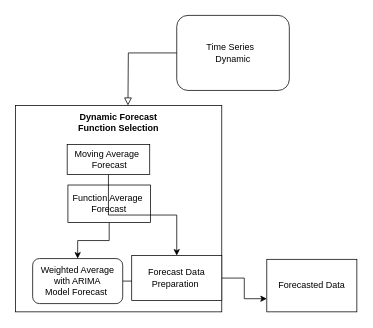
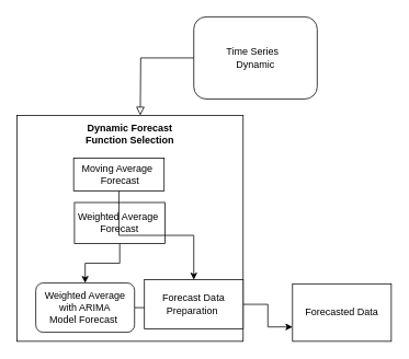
  <mxCell id="0" />
  <mxCell id="1" parent="0" />
  <mxCell id="2" value="Time Series&amp;nbsp;&amp;nbsp;&lt;div&gt;&amp;nbsp;Dynamic&amp;nbsp;&lt;/div&gt;" style="rounded=1;whiteSpace=wrap;html=1;fontSize=12;glass=0;strokeWidth=1;shadow=0;" vertex="1" parent="1"><mxGeometry x="235" y="20" width="150" height="100" as="geometry" /></mxCell>
  <mxCell id="3" value="&lt;div&gt;&lt;b&gt;Dynamic Forecast&lt;/b&gt;&lt;div&gt;&lt;b&gt;Function Selection&lt;/b&gt;&lt;/div&gt;&lt;/div&gt;&lt;div&gt;&lt;b&gt;&lt;br&gt;&lt;/b&gt;&lt;/div&gt;&lt;div&gt;&lt;b&gt;&lt;br&gt;&lt;/b&gt;&lt;/div&gt;&lt;div&gt;&lt;b&gt;&lt;br&gt;&lt;/b&gt;&lt;/div&gt;&lt;div&gt;&lt;b&gt;&lt;br&gt;&lt;/b&gt;&lt;/div&gt;&lt;div&gt;&lt;b&gt;&lt;br&gt;&lt;/b&gt;&lt;/div&gt;&lt;div&gt;&lt;b&gt;&lt;br&gt;&lt;/b&gt;&lt;/div&gt;&lt;div&gt;&lt;b&gt;&lt;br&gt;&lt;/b&gt;&lt;/div&gt;&lt;div&gt;&lt;b&gt;&lt;br&gt;&lt;/b&gt;&lt;/div&gt;&lt;div&gt;&lt;b&gt;&lt;br&gt;&lt;/b&gt;&lt;/div&gt;&lt;div&gt;&lt;b&gt;&lt;br&gt;&lt;/b&gt;&lt;/div&gt;&lt;div&gt;&lt;b&gt;&lt;br&gt;&lt;/b&gt;&lt;/div&gt;&lt;div&gt;&lt;b&gt;&lt;br&gt;&lt;/b&gt;&lt;/div&gt;&lt;div&gt;&lt;b&gt;&lt;br&gt;&lt;/b&gt;&lt;/div&gt;&lt;div&gt;&lt;b&gt;&lt;br&gt;&lt;/b&gt;&lt;/div&gt;&lt;div&gt;&lt;b&gt;&lt;br&gt;&lt;/b&gt;&lt;/div&gt;&lt;div&gt;&lt;b&gt;&lt;br&gt;&lt;/b&gt;&lt;/div&gt;" style="whiteSpace=wrap;html=1;aspect=fixed;" vertex="1" parent="1"><mxGeometry x="20" y="140" width="275" height="275" as="geometry" /></mxCell>
  <mxCell id="4" style="edgeStyle=orthogonalEdgeStyle;rounded=0;orthogonalLoop=1;jettySize=auto;html=1;exitX=0.5;exitY=1;exitDx=0;exitDy=0;" edge="1" parent="1" source="5" target="7"><mxGeometry relative="1" as="geometry" /></mxCell>
- <mxCell id="5" value="&lt;div&gt;Function Average&amp;nbsp;&lt;/div&gt;&lt;div&gt;Forecast&lt;/div&gt;" style="rounded=0;whiteSpace=wrap;html=1;" vertex="1" parent="1"><mxGeometry x="90" y="246" width="110" height="50" as="geometry" /></mxCell>
+ <mxCell id="5" value="&lt;div&gt;Weighted Average&amp;nbsp;&lt;/div&gt;&lt;div&gt;Forecast&lt;/div&gt;" style="rounded=0;whiteSpace=wrap;html=1;" vertex="1" parent="1"><mxGeometry x="90" y="246" width="110" height="50" as="geometry" /></mxCell>
  <mxCell id="6" style="edgeStyle=orthogonalEdgeStyle;rounded=0;orthogonalLoop=1;jettySize=auto;html=1;" edge="1" parent="1" source="7" target="13"><mxGeometry relative="1" as="geometry" /></mxCell>
  <mxCell id="7" value="Weighted Average with ARIMA Model&amp;nbsp;Forecast&amp;nbsp;" style="rounded=1;whiteSpace=wrap;html=1;" vertex="1" parent="1"><mxGeometry x="43" y="344" width="120" height="60" as="geometry" /></mxCell>
  <mxCell id="8" style="edgeStyle=orthogonalEdgeStyle;rounded=0;orthogonalLoop=1;jettySize=auto;html=1;entryX=0.5;entryY=0;entryDx=0;entryDy=0;" edge="1" parent="1" source="9" target="13"><mxGeometry relative="1" as="geometry" /></mxCell>
  <mxCell id="9" value="&lt;div&gt;&lt;span style=&quot;background-color: initial;&quot;&gt;Moving Average&amp;nbsp;&lt;/span&gt;&lt;/div&gt;&lt;div&gt;&lt;span style=&quot;background-color: initial;&quot;&gt;&amp;nbsp;Forecast&lt;/span&gt;&lt;/div&gt;" style="rounded=0;whiteSpace=wrap;html=1;" vertex="1" parent="1"><mxGeometry x="89" y="192" width="110" height="40" as="geometry" /></mxCell>
  <mxCell id="10" value="" style="rounded=0;html=1;jettySize=auto;orthogonalLoop=1;fontSize=11;endArrow=block;endFill=0;endSize=8;strokeWidth=1;shadow=0;labelBackgroundColor=none;edgeStyle=orthogonalEdgeStyle;" edge="1" parent="1" source="2"><mxGeometry relative="1" as="geometry"><mxPoint x="235" y="70" as="sourcePoint" /><mxPoint x="170" y="140" as="targetPoint" /></mxGeometry></mxCell>
  <mxCell id="11" value="&lt;br&gt;Forecasted Data&lt;div&gt;&lt;br&gt;&lt;/div&gt;" style="rounded=0;whiteSpace=wrap;html=1;container=1;" vertex="1" parent="1"><mxGeometry x="355" y="345" width="120" height="70" as="geometry"><mxRectangle x="320" y="245" width="180" height="30" as="alternateBounds" /></mxGeometry></mxCell>
  <mxCell id="12" style="edgeStyle=orthogonalEdgeStyle;rounded=0;orthogonalLoop=1;jettySize=auto;html=1;entryX=0;entryY=0.75;entryDx=0;entryDy=0;" edge="1" parent="1" source="13" target="11"><mxGeometry relative="1" as="geometry" /></mxCell>
  <mxCell id="13" value="Forecast Data Preparation&amp;nbsp;" style="rounded=0;whiteSpace=wrap;html=1;" vertex="1" parent="1"><mxGeometry x="175" y="340" width="120" height="60" as="geometry" /></mxCell>
